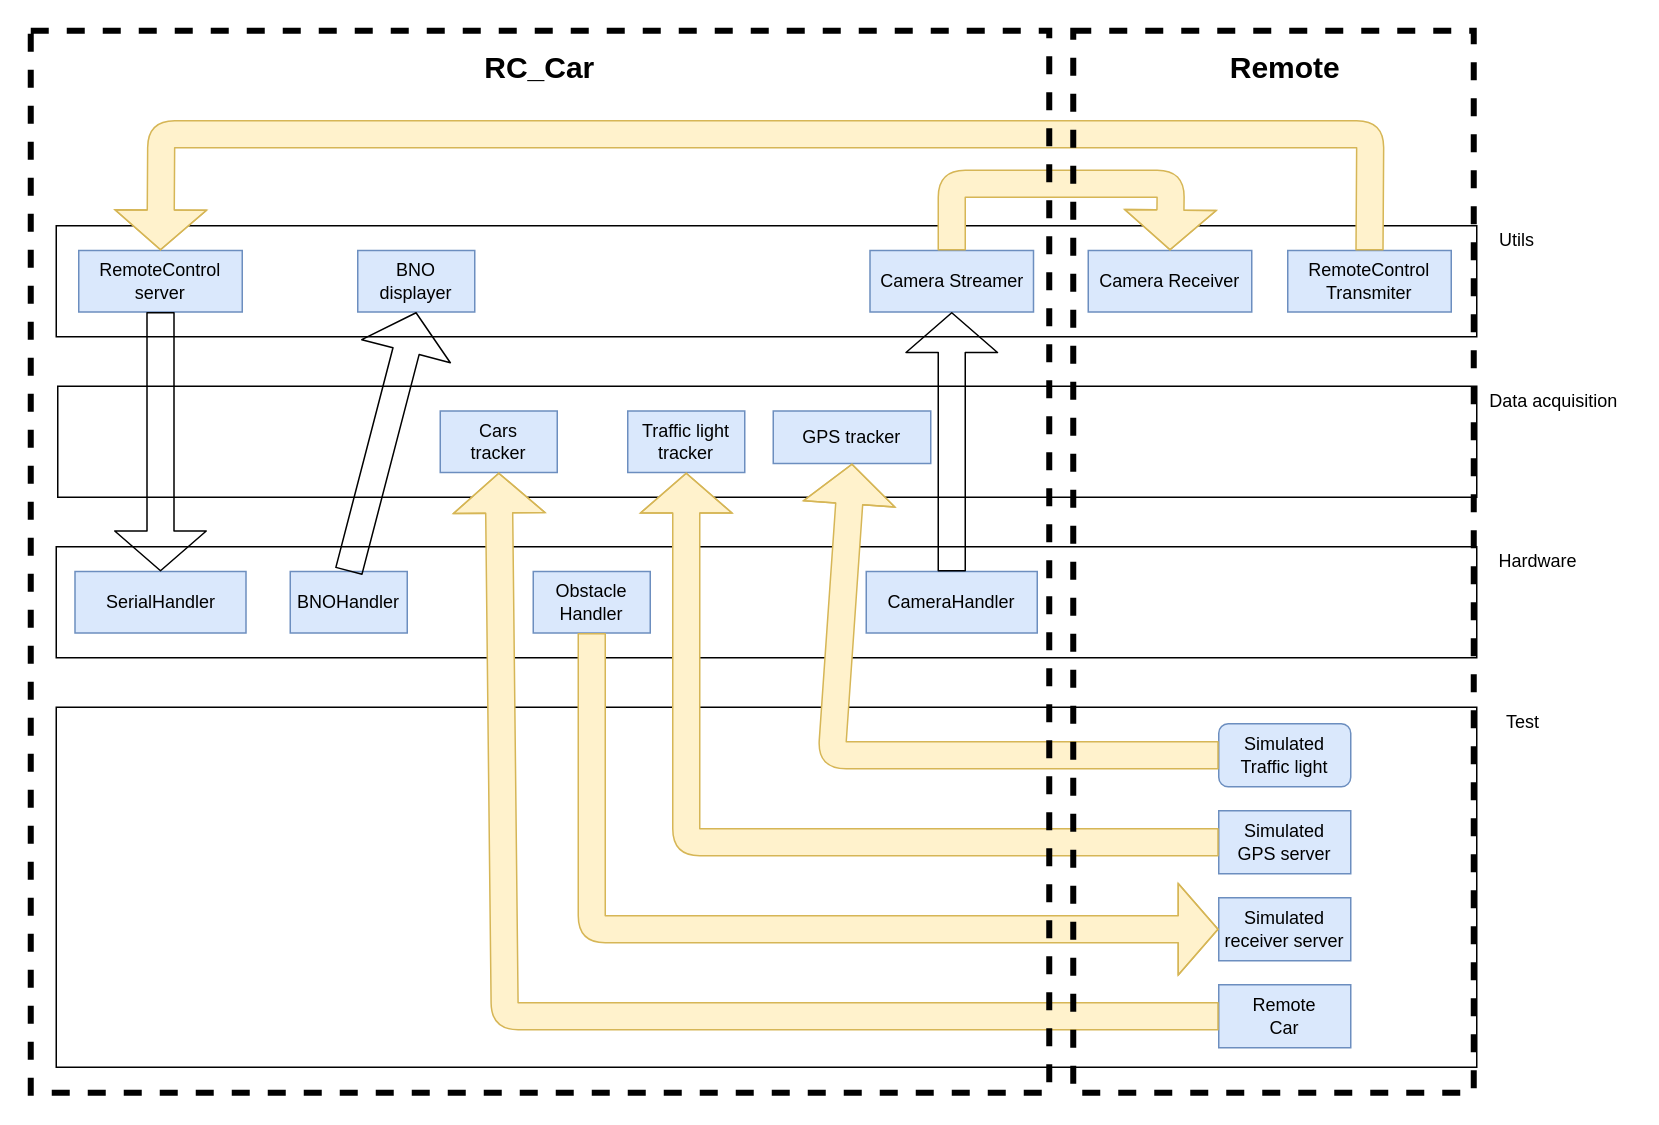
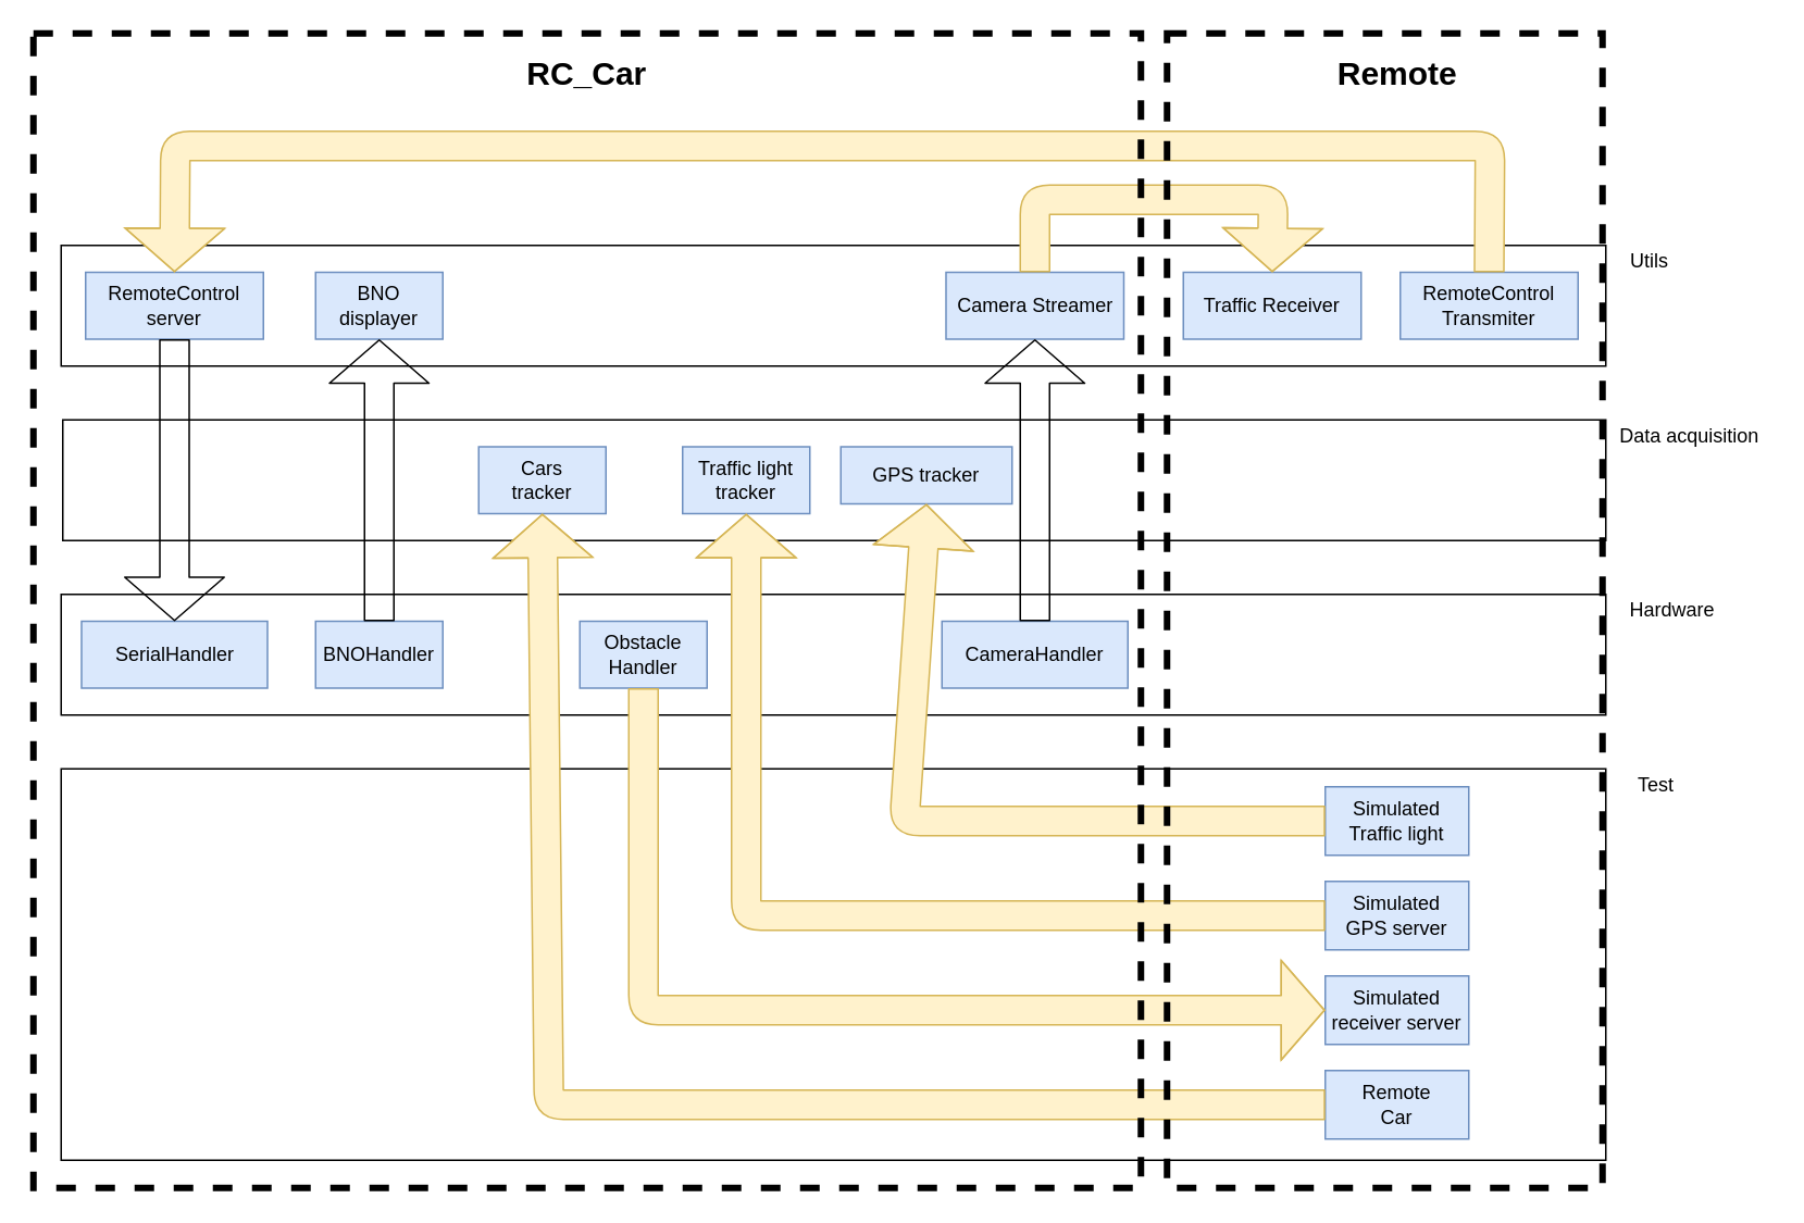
  <mxCell id="0" />
  <mxCell id="1" parent="0" />
  <mxCell id="2" value="" style="rounded=0;whiteSpace=wrap;html=1;" parent="1" vertex="1"><mxGeometry x="37" y="150" width="947" height="74" as="geometry" /></mxCell>
  <mxCell id="3" value="" style="rounded=0;whiteSpace=wrap;html=1;" parent="1" vertex="1"><mxGeometry x="38" y="257" width="946" height="74" as="geometry" /></mxCell>
  <mxCell id="4" value="" style="rounded=0;whiteSpace=wrap;html=1;" parent="1" vertex="1"><mxGeometry x="37" y="364" width="947" height="74" as="geometry" /></mxCell>
  <mxCell id="5" value="" style="rounded=0;whiteSpace=wrap;html=1;" parent="1" vertex="1"><mxGeometry x="37" y="471" width="947" height="240" as="geometry" /></mxCell>
  <mxCell id="6" value="Data acquisition" style="text;html=1;strokeColor=none;fillColor=none;align=center;verticalAlign=middle;whiteSpace=wrap;rounded=0;" parent="1" vertex="1"><mxGeometry x="987" y="257" width="97" height="20" as="geometry" /></mxCell>
  <mxCell id="7" value="Hardware" style="text;html=1;strokeColor=none;fillColor=none;align=center;verticalAlign=middle;whiteSpace=wrap;rounded=0;" parent="1" vertex="1"><mxGeometry x="993" y="364" width="64" height="20" as="geometry" /></mxCell>
  <mxCell id="8" value="Utils" style="text;html=1;strokeColor=none;fillColor=none;align=center;verticalAlign=middle;whiteSpace=wrap;rounded=0;" parent="1" vertex="1"><mxGeometry x="991" y="150" width="40" height="20" as="geometry" /></mxCell>
  <mxCell id="9" value="Test" style="text;html=1;strokeColor=none;fillColor=none;align=center;verticalAlign=middle;whiteSpace=wrap;rounded=0;" parent="1" vertex="1"><mxGeometry x="999" y="471" width="32" height="20" as="geometry" /></mxCell>
  <mxCell id="10" value="&lt;div&gt;Simulated &lt;br&gt;&lt;/div&gt;&lt;div&gt;GPS server&lt;br&gt;&lt;/div&gt;" style="rounded=0;whiteSpace=wrap;html=1;fillColor=#dae8fc;strokeColor=#6c8ebf;" parent="1" vertex="1"><mxGeometry x="812" y="540" width="88" height="42" as="geometry" /></mxCell>
- <mxCell id="11" value="&lt;div&gt;Simulated &lt;br&gt;&lt;/div&gt;&lt;div&gt;Traffic light&lt;br&gt;&lt;/div&gt;" style="whiteSpace=wrap;html=1;fillColor=#dae8fc;strokeColor=#6c8ebf;rounded=1;" parent="1" vertex="1"><mxGeometry x="812" y="482" width="88" height="42" as="geometry" /></mxCell>
+ <mxCell id="11" value="&lt;div&gt;Simulated &lt;br&gt;&lt;/div&gt;&lt;div&gt;Traffic light&lt;br&gt;&lt;/div&gt;" style="rounded=0;whiteSpace=wrap;html=1;fillColor=#dae8fc;strokeColor=#6c8ebf;" parent="1" vertex="1"><mxGeometry x="812" y="482" width="88" height="42" as="geometry" /></mxCell>
  <mxCell id="12" value="CameraHandler" style="rounded=0;whiteSpace=wrap;html=1;fillColor=#dae8fc;strokeColor=#6c8ebf;" parent="1" vertex="1"><mxGeometry x="577" y="380.5" width="114" height="41" as="geometry" /></mxCell>
  <mxCell id="13" value="SerialHandler" style="rounded=0;whiteSpace=wrap;html=1;fillColor=#dae8fc;strokeColor=#6c8ebf;" parent="1" vertex="1"><mxGeometry x="49.5" y="380.5" width="114" height="41" as="geometry" /></mxCell>
  <mxCell id="14" value="GPS tracker" style="rounded=0;whiteSpace=wrap;html=1;fillColor=#dae8fc;strokeColor=#6c8ebf;" parent="1" vertex="1"><mxGeometry x="515" y="273.5" width="105" height="35" as="geometry" /></mxCell>
  <mxCell id="15" value="Traffic light tracker" style="rounded=0;whiteSpace=wrap;html=1;fillColor=#dae8fc;strokeColor=#6c8ebf;" parent="1" vertex="1"><mxGeometry x="418" y="273.5" width="78" height="41" as="geometry" /></mxCell>
  <mxCell id="16" value="Camera Streamer" style="rounded=0;whiteSpace=wrap;html=1;fillColor=#dae8fc;strokeColor=#6c8ebf;" parent="1" vertex="1"><mxGeometry x="579.5" y="166.5" width="109" height="41" as="geometry" /></mxCell>
  <mxCell id="17" value="&lt;div&gt;RemoteControl&lt;/div&gt;&lt;div&gt;server&lt;/div&gt;" style="rounded=0;whiteSpace=wrap;html=1;fillColor=#dae8fc;strokeColor=#6c8ebf;" parent="1" vertex="1"><mxGeometry x="52" y="166.5" width="109" height="41" as="geometry" /></mxCell>
  <mxCell id="18" value="" style="shape=flexArrow;endArrow=classic;html=1;entryX=0.5;entryY=1;entryDx=0;entryDy=0;endWidth=42;endSize=8.5;width=18;" parent="1" source="12" target="16" edge="1"><mxGeometry width="50" height="50" relative="1" as="geometry"><mxPoint x="644" y="493" as="sourcePoint" /><mxPoint x="694" y="443" as="targetPoint" /></mxGeometry></mxCell>
  <mxCell id="19" value="" style="shape=flexArrow;endArrow=classic;html=1;entryX=0.5;entryY=0;entryDx=0;entryDy=0;endWidth=42;endSize=8.5;width=18;exitX=0.5;exitY=1;exitDx=0;exitDy=0;" parent="1" source="17" target="13" edge="1"><mxGeometry width="50" height="50" relative="1" as="geometry"><mxPoint x="52" y="227" as="sourcePoint" /><mxPoint x="267" y="211" as="targetPoint" /></mxGeometry></mxCell>
  <mxCell id="20" value="" style="shape=flexArrow;endArrow=classic;html=1;endWidth=42;endSize=8.5;width=18;exitX=0;exitY=0.5;exitDx=0;exitDy=0;entryX=0.5;entryY=1;entryDx=0;entryDy=0;fillColor=#fff2cc;strokeColor=#d6b656;" parent="1" source="11" target="14" edge="1"><mxGeometry width="50" height="50" relative="1" as="geometry"><mxPoint x="743" y="380.5" as="sourcePoint" /><mxPoint x="743" y="207.5" as="targetPoint" /><Array as="points"><mxPoint x="554" y="503" /></Array></mxGeometry></mxCell>
  <mxCell id="21" value="" style="shape=flexArrow;endArrow=classic;html=1;endWidth=42;endSize=8.5;width=18;exitX=0;exitY=0.5;exitDx=0;exitDy=0;entryX=0.5;entryY=1;entryDx=0;entryDy=0;fillColor=#fff2cc;strokeColor=#d6b656;" parent="1" source="10" target="15" edge="1"><mxGeometry width="50" height="50" relative="1" as="geometry"><mxPoint x="369" y="491" as="sourcePoint" /><mxPoint x="370.788" y="318.5" as="targetPoint" /><Array as="points"><mxPoint x="457" y="561" /></Array></mxGeometry></mxCell>
- <mxCell id="22" value="Camera Receiver" style="rounded=0;whiteSpace=wrap;html=1;fillColor=#dae8fc;strokeColor=#6c8ebf;" parent="1" vertex="1"><mxGeometry x="725" y="166.5" width="109" height="41" as="geometry" /></mxCell>
+ <mxCell id="22" value="Traffic Receiver" style="rounded=0;whiteSpace=wrap;html=1;fillColor=#dae8fc;strokeColor=#6c8ebf;" parent="1" vertex="1"><mxGeometry x="725" y="166.5" width="109" height="41" as="geometry" /></mxCell>
  <mxCell id="23" value="&lt;div&gt;RemoteControl&lt;/div&gt;&lt;div&gt;Transmiter&lt;br&gt;&lt;/div&gt;" style="rounded=0;whiteSpace=wrap;html=1;fillColor=#dae8fc;strokeColor=#6c8ebf;" parent="1" vertex="1"><mxGeometry x="858" y="166.5" width="109" height="41" as="geometry" /></mxCell>
  <mxCell id="24" value="" style="shape=flexArrow;endArrow=classic;html=1;endWidth=42;endSize=8.5;width=18;exitX=0.5;exitY=0;exitDx=0;exitDy=0;entryX=0.5;entryY=0;entryDx=0;entryDy=0;fillColor=#fff2cc;strokeColor=#d6b656;" parent="1" source="23" target="17" edge="1"><mxGeometry width="50" height="50" relative="1" as="geometry"><mxPoint x="397" y="487" as="sourcePoint" /><mxPoint x="397" y="314.5" as="targetPoint" /><Array as="points"><mxPoint x="913" y="89" /><mxPoint x="107" y="89" /></Array></mxGeometry></mxCell>
  <mxCell id="25" value="" style="shape=flexArrow;endArrow=classic;html=1;endWidth=42;endSize=8.5;width=18;exitX=0.5;exitY=0;exitDx=0;exitDy=0;entryX=0.5;entryY=0;entryDx=0;entryDy=0;fillColor=#fff2cc;strokeColor=#d6b656;" parent="1" source="16" target="22" edge="1"><mxGeometry width="50" height="50" relative="1" as="geometry"><mxPoint x="912.5" y="166.5" as="sourcePoint" /><mxPoint x="278" y="166.5" as="targetPoint" /><Array as="points"><mxPoint x="634" y="122" /><mxPoint x="780" y="122" /></Array></mxGeometry></mxCell>
  <mxCell id="26" value="&lt;font style=&quot;font-size: 20px&quot;&gt;&lt;b&gt;&lt;font style=&quot;font-size: 20px&quot;&gt;RC_Car&lt;/font&gt;&lt;/b&gt;&lt;/font&gt;" style="text;html=1;strokeColor=none;fillColor=none;align=center;verticalAlign=middle;whiteSpace=wrap;rounded=0;dashed=1;" parent="1" vertex="1"><mxGeometry x="308" y="34" width="103" height="20" as="geometry" /></mxCell>
  <mxCell id="27" value="&lt;font style=&quot;font-size: 20px&quot;&gt;&lt;b&gt;Remote&lt;/b&gt;&lt;/font&gt;" style="text;html=1;strokeColor=none;fillColor=none;align=center;verticalAlign=middle;whiteSpace=wrap;rounded=0;dashed=1;" parent="1" vertex="1"><mxGeometry x="804.5" y="34" width="103" height="20" as="geometry" /></mxCell>
  <mxCell id="28" value="&lt;div&gt;Remote &lt;br&gt;&lt;/div&gt;&lt;div&gt;Car&lt;br&gt;&lt;/div&gt;" style="rounded=0;whiteSpace=wrap;html=1;fillColor=#dae8fc;strokeColor=#6c8ebf;" parent="1" vertex="1"><mxGeometry x="812" y="656" width="88" height="42" as="geometry" /></mxCell>
  <mxCell id="29" value="&lt;div&gt;Simulated &lt;br&gt;&lt;/div&gt;&lt;div&gt;receiver server&lt;br&gt;&lt;/div&gt;" style="rounded=0;whiteSpace=wrap;html=1;fillColor=#dae8fc;strokeColor=#6c8ebf;" parent="1" vertex="1"><mxGeometry x="812" y="598" width="88" height="42" as="geometry" /></mxCell>
  <mxCell id="30" value="&lt;div&gt;Obstacle&lt;/div&gt;&lt;div&gt;Handler&lt;/div&gt;" style="rounded=0;whiteSpace=wrap;html=1;fillColor=#dae8fc;strokeColor=#6c8ebf;" parent="1" vertex="1"><mxGeometry x="355" y="380.5" width="78" height="41" as="geometry" /></mxCell>
  <mxCell id="31" value="&lt;div&gt;Cars&lt;/div&gt;&lt;div&gt;tracker&lt;br&gt;&lt;/div&gt;" style="rounded=0;whiteSpace=wrap;html=1;fillColor=#dae8fc;strokeColor=#6c8ebf;" parent="1" vertex="1"><mxGeometry x="293" y="273.5" width="78" height="41" as="geometry" /></mxCell>
  <mxCell id="32" value="" style="shape=flexArrow;endArrow=classic;html=1;endWidth=42;endSize=8.5;width=18;exitX=0;exitY=0.5;exitDx=0;exitDy=0;entryX=0.5;entryY=1;entryDx=0;entryDy=0;fillColor=#fff2cc;strokeColor=#d6b656;" parent="1" source="28" target="31" edge="1"><mxGeometry width="50" height="50" relative="1" as="geometry"><mxPoint x="812" y="561" as="sourcePoint" /><mxPoint x="435" y="314.5" as="targetPoint" /><Array as="points"><mxPoint x="336" y="677" /></Array></mxGeometry></mxCell>
  <mxCell id="33" value="" style="shape=flexArrow;endArrow=classic;html=1;endWidth=42;endSize=8.5;width=18;exitX=0.5;exitY=1;exitDx=0;exitDy=0;entryX=0;entryY=0.5;entryDx=0;entryDy=0;fillColor=#fff2cc;strokeColor=#d6b656;" parent="1" source="30" target="29" edge="1"><mxGeometry width="50" height="50" relative="1" as="geometry"><mxPoint x="812" y="677" as="sourcePoint" /><mxPoint x="294" y="314.5" as="targetPoint" /><Array as="points"><mxPoint x="394" y="619" /></Array></mxGeometry></mxCell>
  <mxCell id="34" value="BNOHandler" style="rounded=0;whiteSpace=wrap;html=1;fillColor=#dae8fc;strokeColor=#6c8ebf;" vertex="1" parent="1"><mxGeometry x="193" y="380.5" width="78" height="41" as="geometry" /></mxCell>
- <mxCell id="35" value="&lt;div&gt;BNO&lt;/div&gt;&lt;div&gt;displayer&lt;/div&gt;" style="rounded=0;whiteSpace=wrap;html=1;fillColor=#dae8fc;strokeColor=#6c8ebf;" vertex="1" parent="1"><mxGeometry x="238" y="166.5" width="78" height="41" as="geometry" /></mxCell>
+ <mxCell id="35" value="&lt;div&gt;BNO&lt;/div&gt;&lt;div&gt;displayer&lt;/div&gt;" style="rounded=0;whiteSpace=wrap;html=1;fillColor=#dae8fc;strokeColor=#6c8ebf;" vertex="1" parent="1"><mxGeometry x="193" y="166.5" width="78" height="41" as="geometry" /></mxCell>
  <mxCell id="36" value="" style="shape=flexArrow;endArrow=classic;html=1;entryX=0.5;entryY=1;entryDx=0;entryDy=0;endWidth=42;endSize=8.5;width=18;exitX=0.5;exitY=0;exitDx=0;exitDy=0;" edge="1" parent="1" source="34" target="35"><mxGeometry width="50" height="50" relative="1" as="geometry"><mxPoint x="634" y="380.5" as="sourcePoint" /><mxPoint x="634" y="207.5" as="targetPoint" /></mxGeometry></mxCell>
  <mxCell id="37" value="" style="rounded=0;whiteSpace=wrap;html=1;fillColor=none;strokeWidth=4;dashed=1;" parent="1" vertex="1"><mxGeometry x="715" y="20" width="267" height="708" as="geometry" /></mxCell>
  <mxCell id="38" value="" style="rounded=0;whiteSpace=wrap;html=1;fillColor=none;strokeWidth=4;dashed=1;" parent="1" vertex="1"><mxGeometry x="20" y="20" width="679" height="708" as="geometry" /></mxCell>
